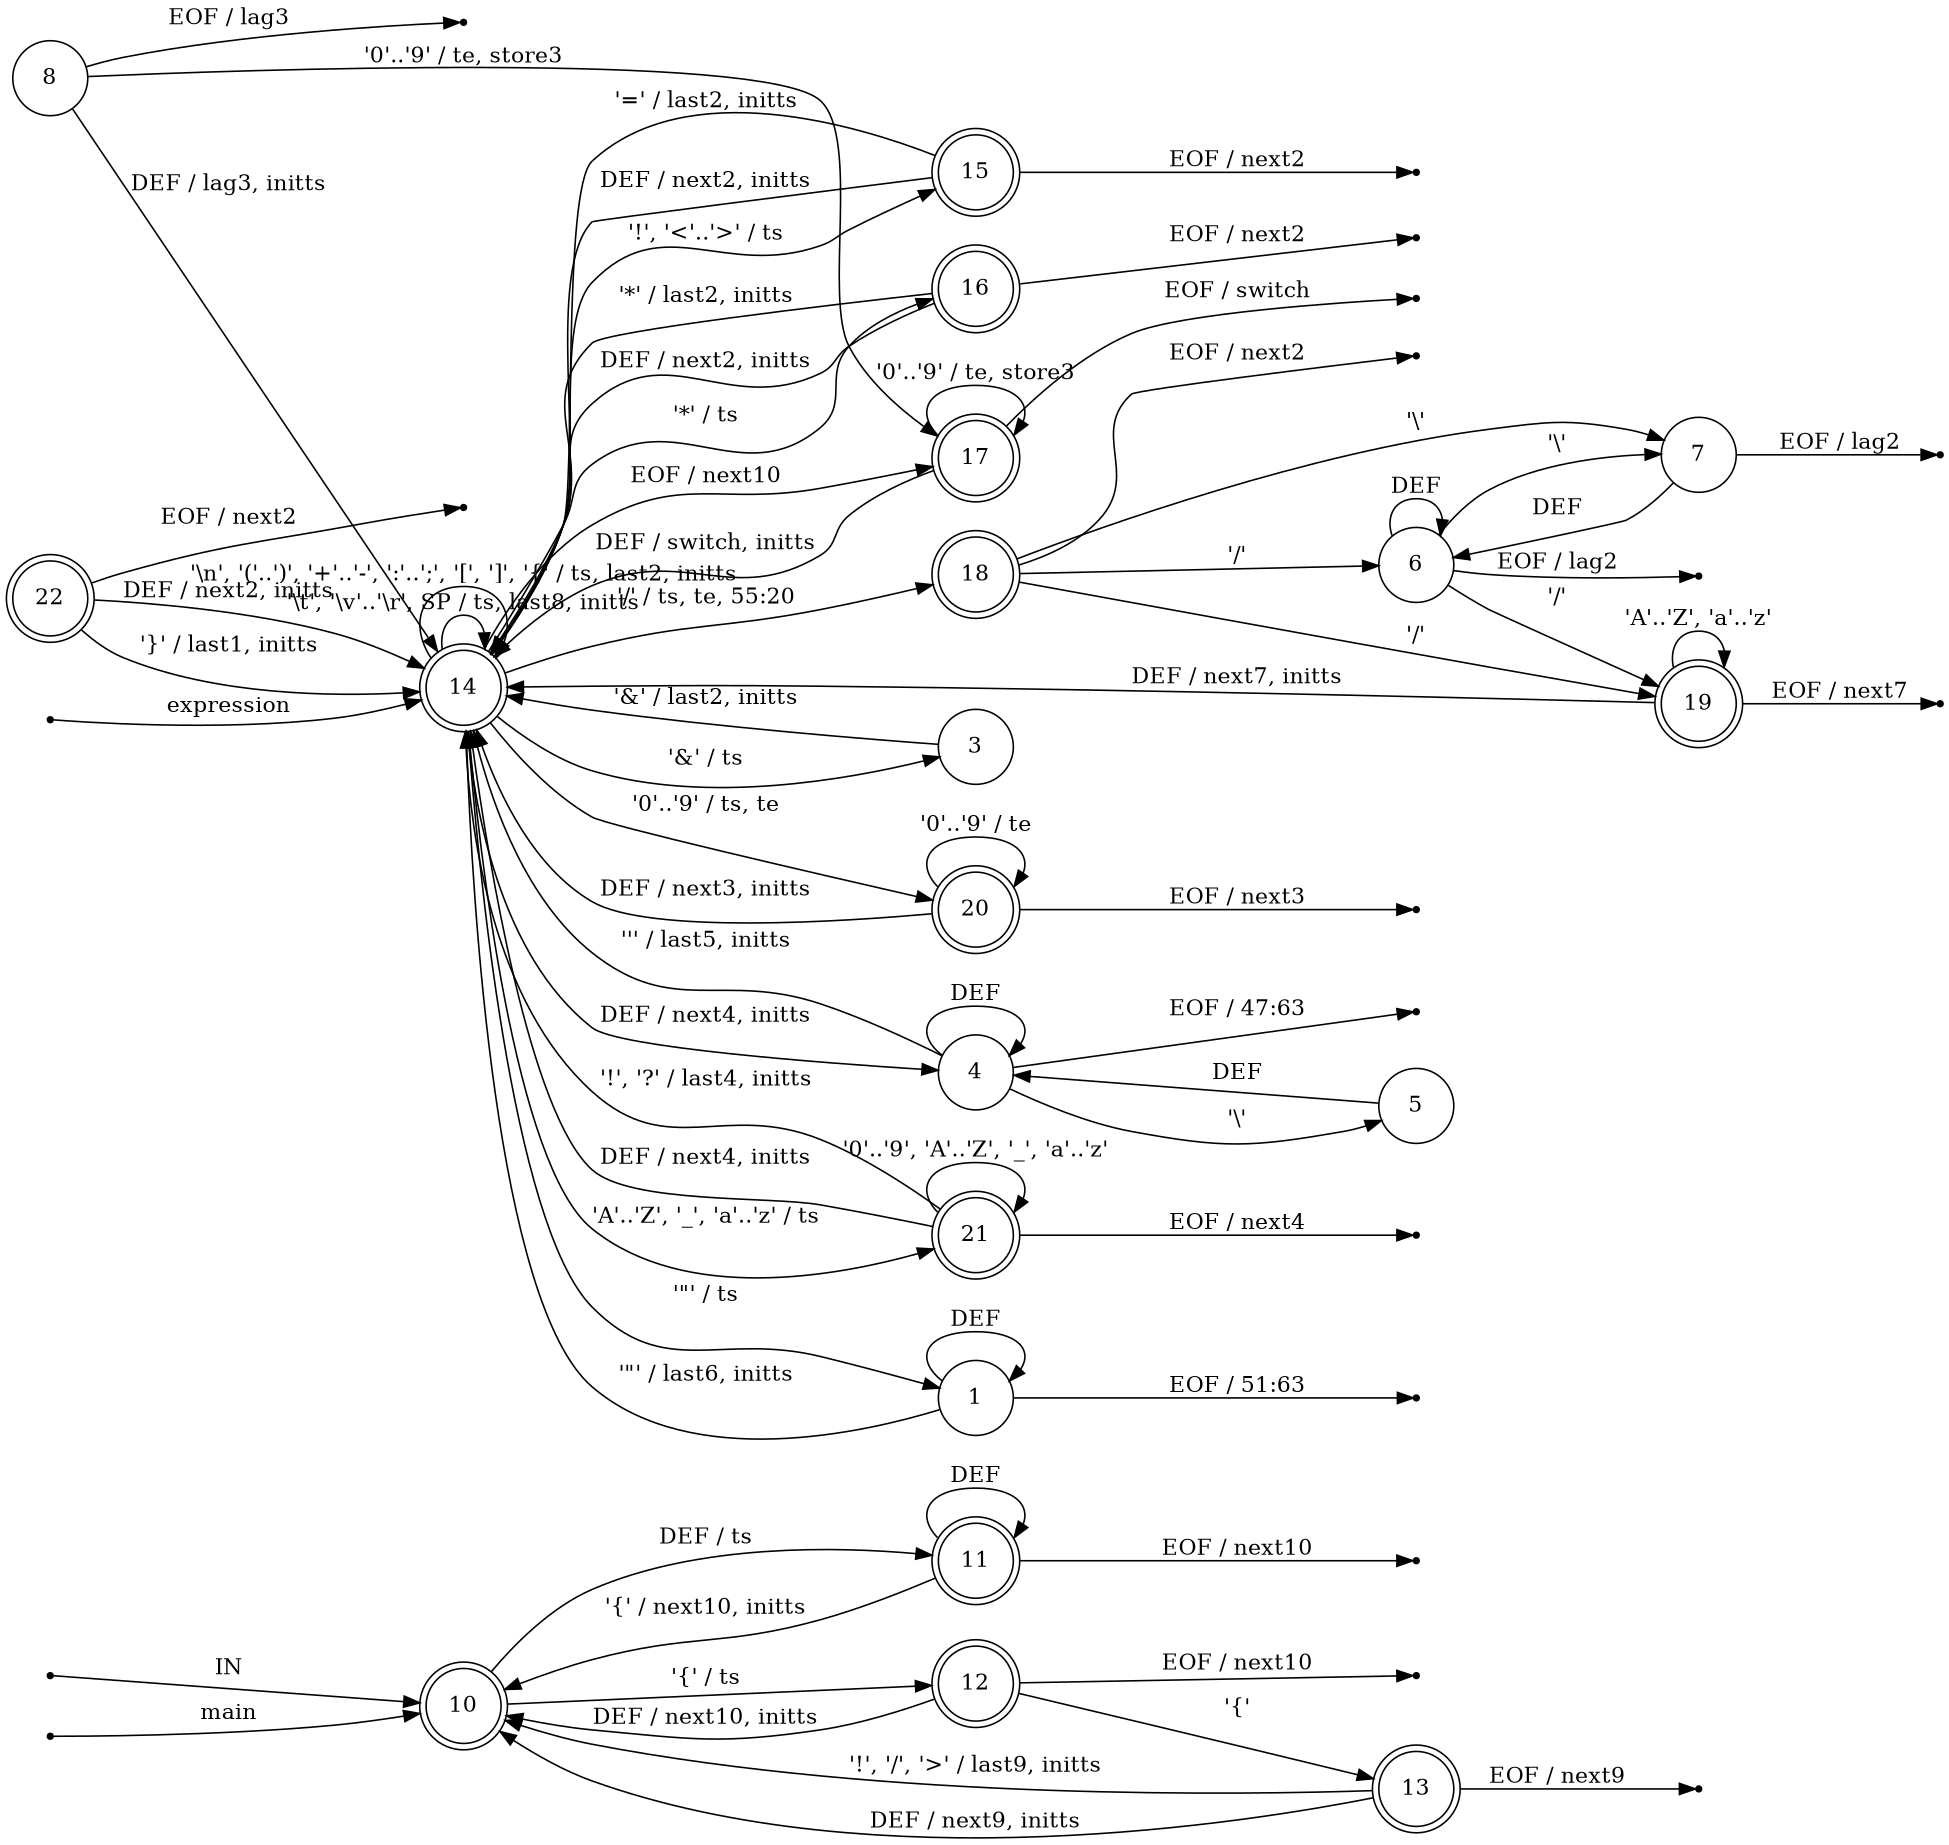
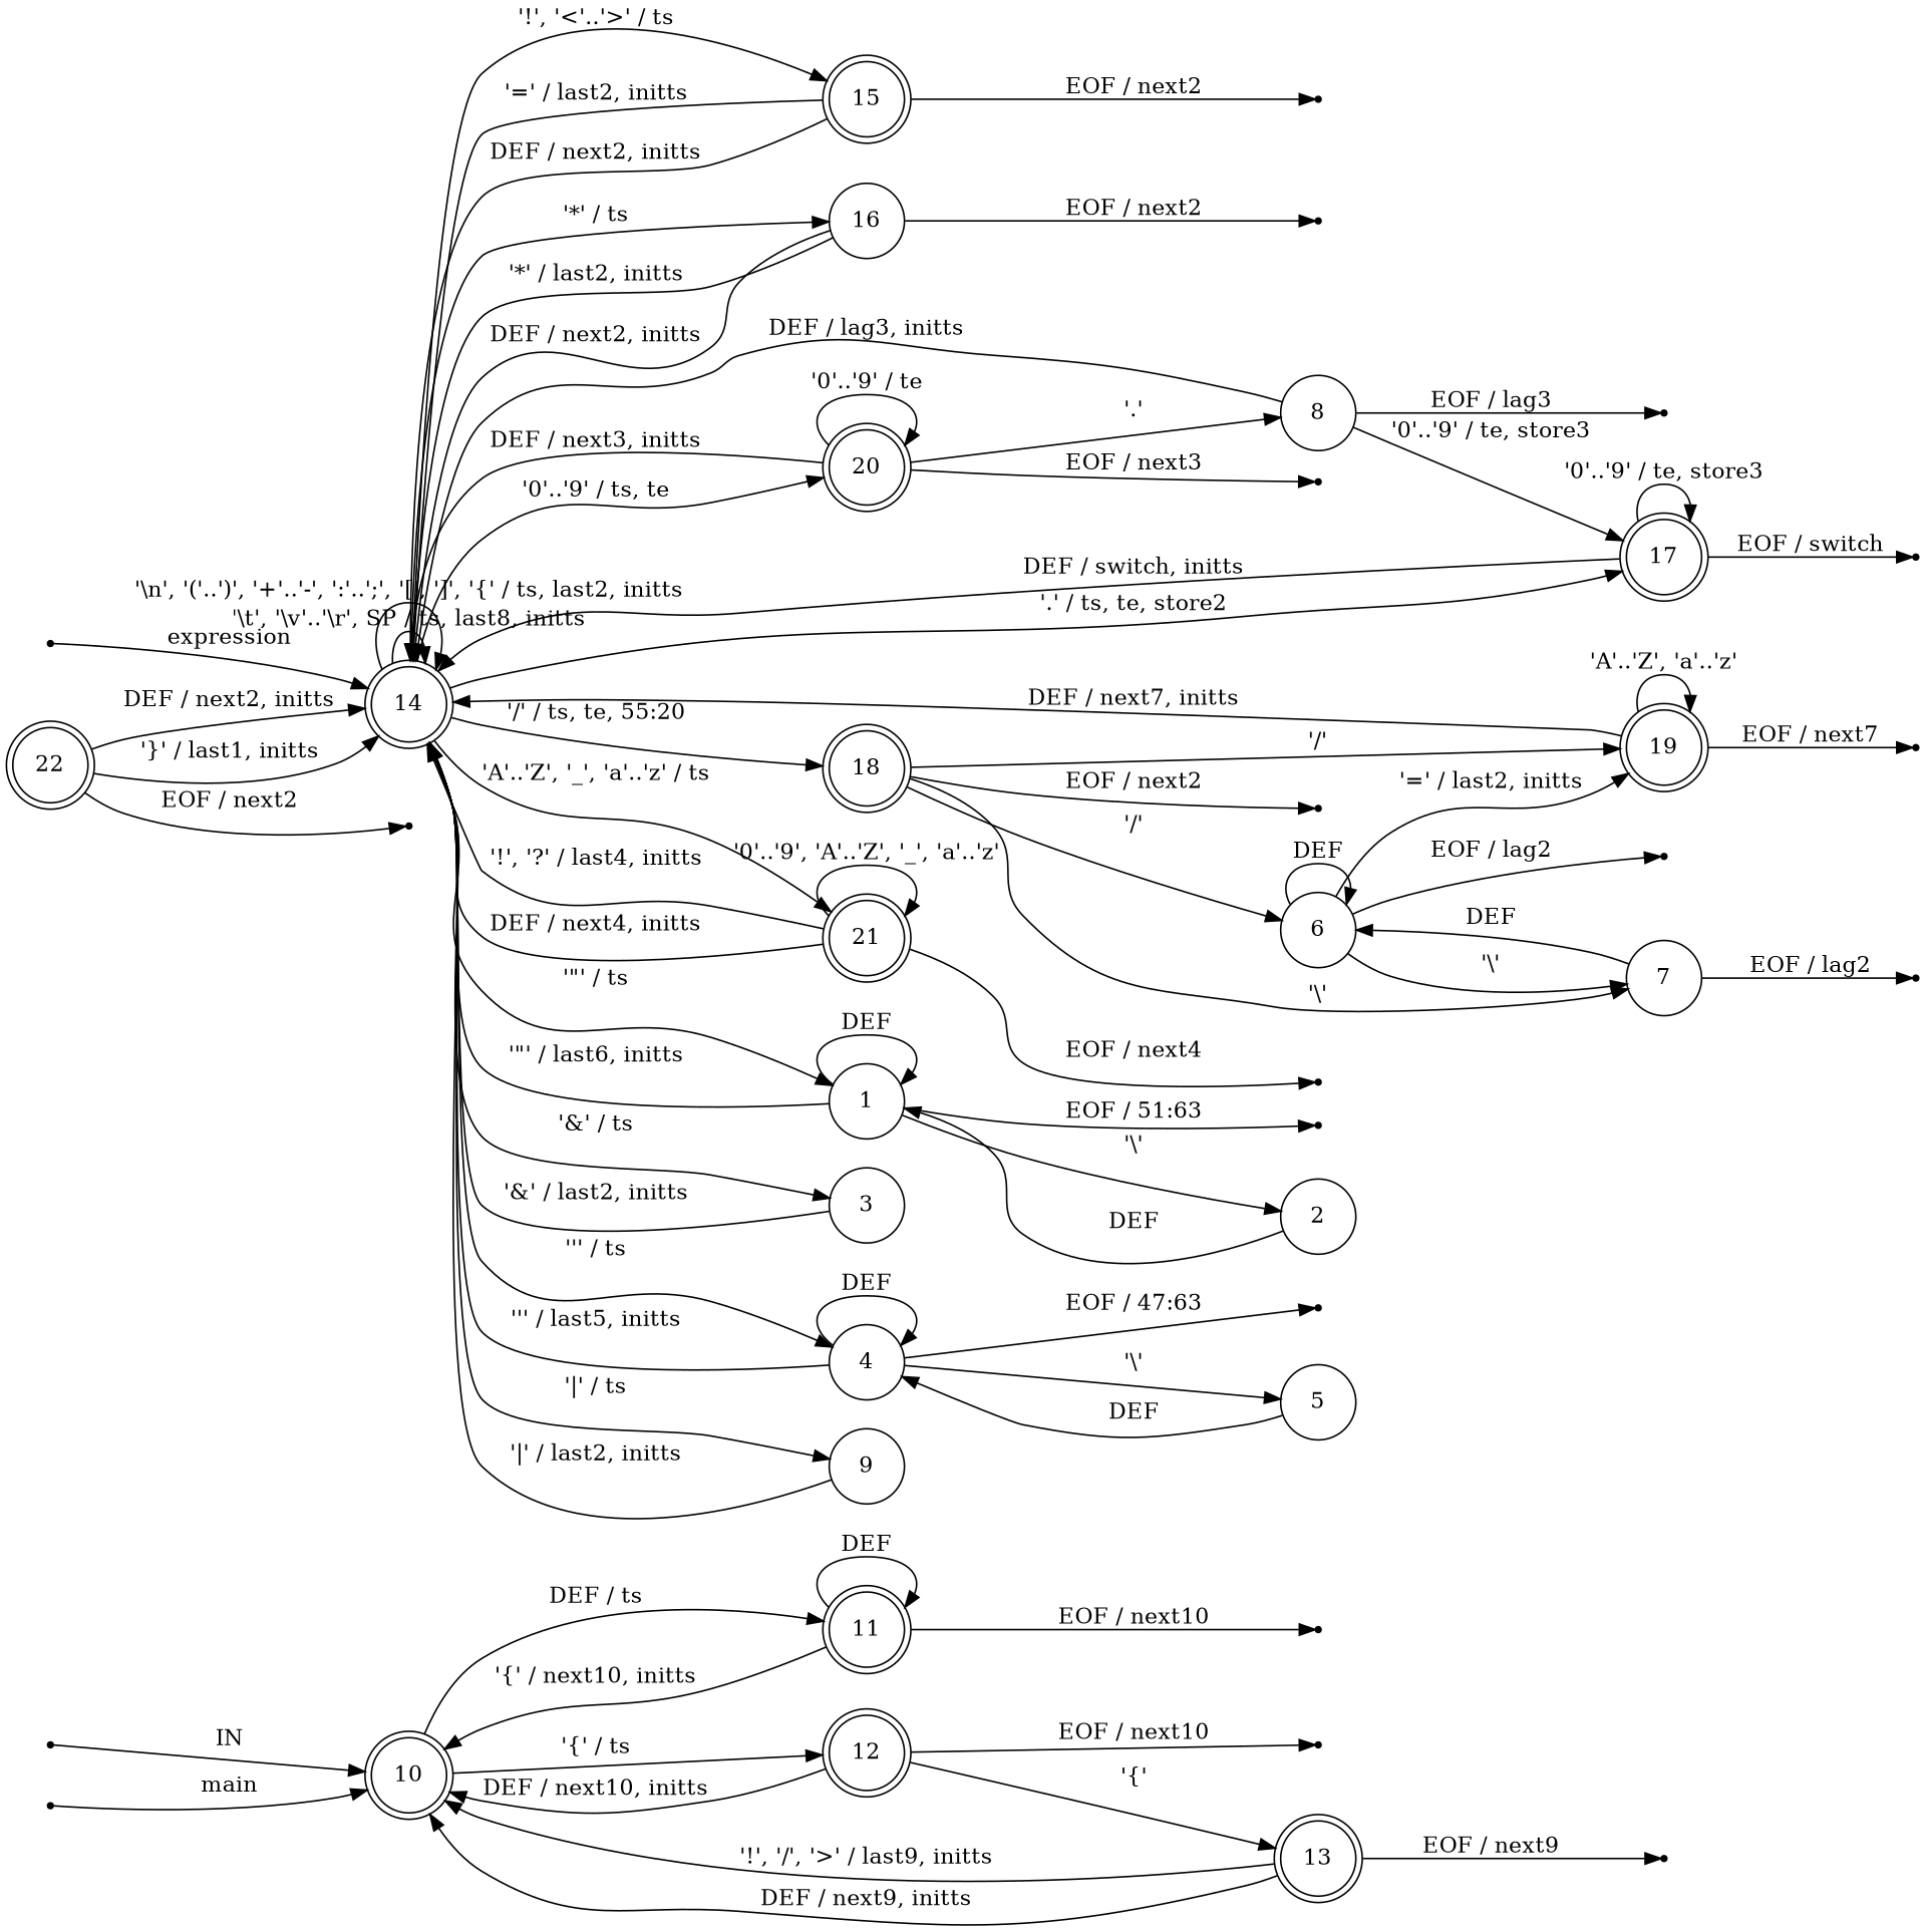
  digraph {
    rankdir=LR
    node [shape=point fixedsize=true]
    ENTRY [fixedsize=""]
    10 [height=0.65 shape=doublecircle]
    11 [height=0.65 shape=doublecircle]
    12 [height=0.65 shape=doublecircle]
    en_14 [fixedsize=""]
    14 [height=0.65 shape=doublecircle]
    15 [height=0.65 shape=doublecircle]
-   16 [height=0.65 shape=doublecircle]
+   16 [height=0.65 shape=circle]
    17 [height=0.65 shape=doublecircle]
    18 [height=0.65 shape=doublecircle]
    20 [height=0.65 shape=doublecircle]
    21 [height=0.65 shape=doublecircle]
    1 [height=0.65 shape=circle]
    3 [height=0.65 shape=circle]
    4 [height=0.65 shape=circle]
+   9 [height=0.65 shape=circle]
    en_10 [fixedsize=""]
    eof_1 [fixedsize=""]
    eof_4 [fixedsize=""]
    eof_6 [fixedsize=""]
    eof_7 [fixedsize=""]
    eof_8 [fixedsize=""]
    eof_11 [fixedsize=""]
    eof_12 [fixedsize=""]
    eof_13 [fixedsize=""]
    eof_15 [fixedsize=""]
    eof_16 [fixedsize=""]
    eof_17 [fixedsize=""]
    eof_18 [fixedsize=""]
    eof_19 [fixedsize=""]
    eof_20 [fixedsize=""]
    eof_21 [fixedsize=""]
    eof_22 [fixedsize=""]
    13 [height=0.65 shape=doublecircle]
    19 [height=0.65 shape=doublecircle]
    6 [height=0.65 shape=circle]
    7 [height=0.65 shape=circle]
    8 [height=0.65 shape=circle]
    22 [height=0.65 shape=doublecircle]
+   2 [height=0.65 shape=circle]
    5 [height=0.65 shape=circle]
    ENTRY -> 10 [label=IN]
    10 -> 11 [label="DEF / ts"]
    10 -> 12 [label="'{' / ts"]
    11 -> 10 [label="'{' / next10, initts"]
    11 -> 11 [label=DEF]
    11 -> eof_11 [label="EOF / next10"]
    12 -> 10 [label="DEF / next10, initts"]
    12 -> eof_12 [label="EOF / next10"]
    12 -> 13 [label="'{'"]
    en_14 -> 14 [label=expression]
    14 -> 14 [label="'\\t', '\\v'..'\\r', SP / ts, last8, initts"]
    14 -> 14 [label="'\\n', '('..')', '+'..'-', ':'..';', '[', ']', '{' / ts, last2, initts"]
    14 -> 15 [label="'!', '<'..'>' / ts"]
    14 -> 16 [label="'*' / ts"]
-   14 -> 17 [label="EOF / next10"]
+   14 -> 17 [label="'.' / ts, te, store2"]
    14 -> 18 [label="'/' / ts, te, 55:20"]
    14 -> 20 [label="'0'..'9' / ts, te"]
    14 -> 21 [label="'A'..'Z', '_', 'a'..'z' / ts"]
    14 -> 1 [label="'\"' / ts"]
    14 -> 3 [label="'&' / ts"]
-   14 -> 4 [label="DEF / next4, initts"]
+   14 -> 4 [label="''' / ts"]
+   14 -> 9 [label="'|' / ts"]
    15 -> 14 [label="'=' / last2, initts"]
    15 -> 14 [label="DEF / next2, initts"]
    15 -> eof_15 [label="EOF / next2"]
    16 -> 14 [label="'*' / last2, initts"]
    16 -> 14 [label="DEF / next2, initts"]
    16 -> eof_16 [label="EOF / next2"]
    17 -> 14 [label="DEF / switch, initts"]
    17 -> 17 [label="'0'..'9' / te, store3"]
    17 -> eof_17 [label="EOF / switch"]
    18 -> eof_18 [label="EOF / next2"]
    18 -> 19 [label="'/'"]
    18 -> 6 [label="'/'"]
    18 -> 7 [label="'\\'"]
    20 -> 14 [label="DEF / next3, initts"]
    20 -> 20 [label="'0'..'9' / te"]
    20 -> eof_20 [label="EOF / next3"]
+   20 -> 8 [label="'.'"]
    21 -> 14 [label="'!', '?' / last4, initts"]
    21 -> 14 [label="DEF / next4, initts"]
    21 -> 21 [label="'0'..'9', 'A'..'Z', '_', 'a'..'z'"]
    21 -> eof_21 [label="EOF / next4"]
    1 -> 14 [label="'\"' / last6, initts"]
    1 -> 1 [label=DEF]
    1 -> eof_1 [label="EOF / 51:63"]
+   1 -> 2 [label="'\\'"]
    3 -> 14 [label="'&' / last2, initts"]
    4 -> 14 [label="''' / last5, initts"]
    4 -> 4 [label=DEF]
    4 -> eof_4 [label="EOF / 47:63"]
    4 -> 5 [label="'\\'"]
+   9 -> 14 [label="'|' / last2, initts"]
    en_10 -> 10 [label=main]
    13 -> 10 [label="'!', '/', '>' / last9, initts"]
    13 -> 10 [label="DEF / next9, initts"]
    13 -> eof_13 [label="EOF / next9"]
    19 -> 14 [label="DEF / next7, initts"]
    19 -> eof_19 [label="EOF / next7"]
    19 -> 19 [label="'A'..'Z', 'a'..'z'"]
    6 -> eof_6 [label="EOF / lag2"]
-   6 -> 19 [label="'/'"]
+   6 -> 19 [label="'=' / last2, initts"]
    6 -> 6 [label=DEF]
    6 -> 7 [label="'\\'"]
    7 -> eof_7 [label="EOF / lag2"]
    7 -> 6 [label=DEF]
    8 -> 14 [label="DEF / lag3, initts"]
    8 -> 17 [label="'0'..'9' / te, store3"]
    8 -> eof_8 [label="EOF / lag3"]
    22 -> 14 [label="'}' / last1, initts"]
    22 -> 14 [label="DEF / next2, initts"]
    22 -> eof_22 [label="EOF / next2"]
+   2 -> 1 [label=DEF]
    5 -> 4 [label=DEF]
  }
